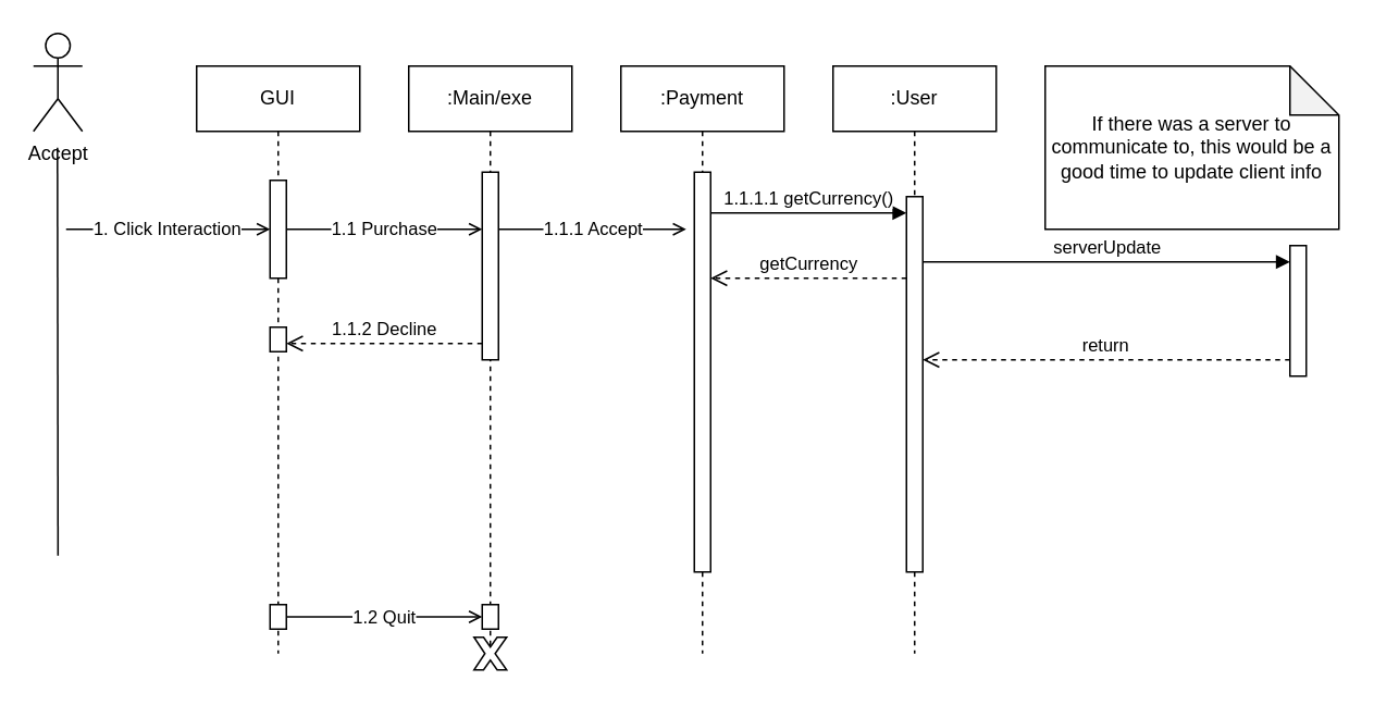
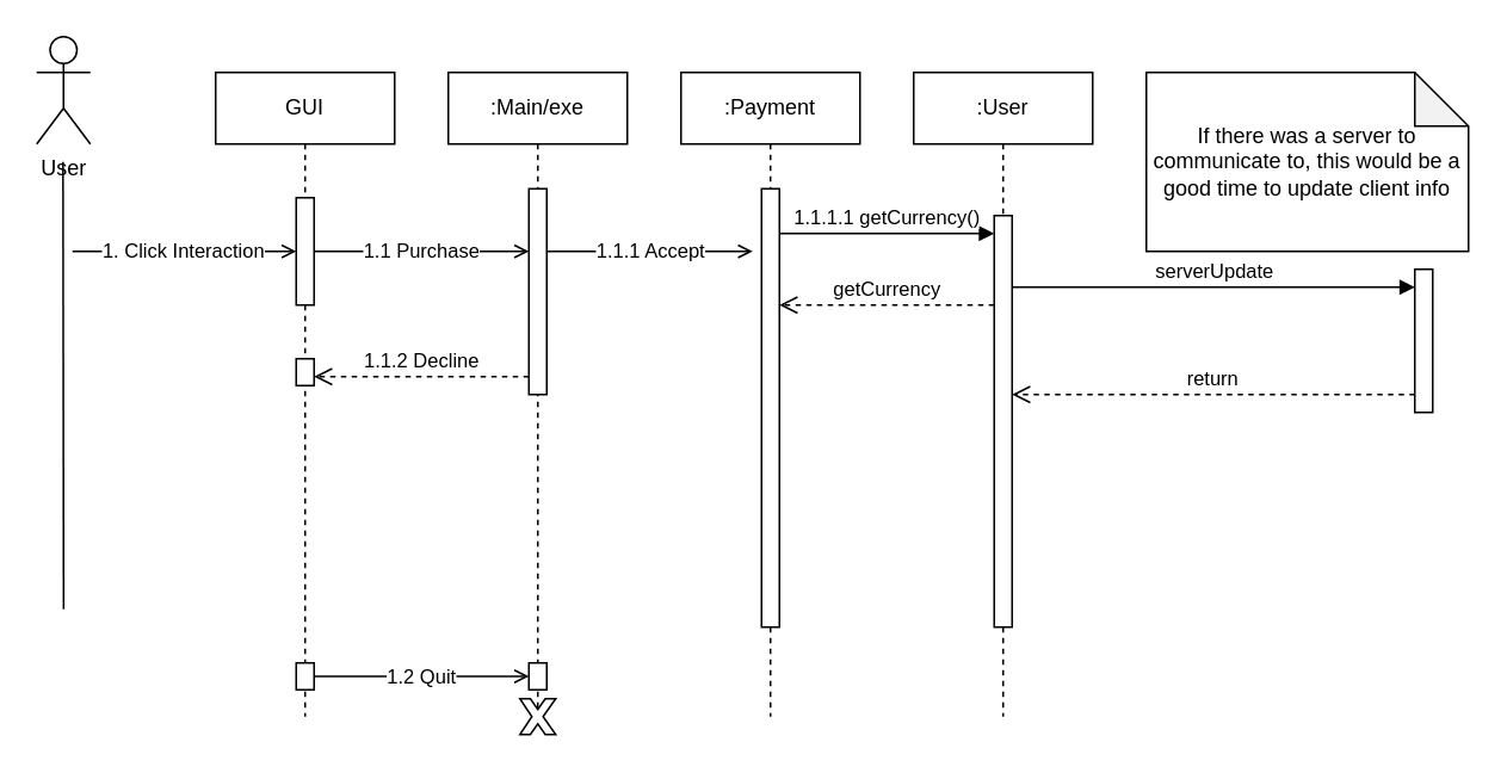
  <mxCell id="0" />
  <mxCell id="1" parent="0" />
  <mxCell id="2" value=":Payment" style="shape=umlLifeline;perimeter=lifelinePerimeter;whiteSpace=wrap;html=1;container=0;dropTarget=0;collapsible=0;recursiveResize=0;outlineConnect=0;portConstraint=eastwest;newEdgeStyle={&quot;edgeStyle&quot;:&quot;elbowEdgeStyle&quot;,&quot;elbow&quot;:&quot;vertical&quot;,&quot;curved&quot;:0,&quot;rounded&quot;:0};" parent="1" vertex="1"><mxGeometry x="380" y="40" width="100" height="360" as="geometry" /></mxCell>
  <mxCell id="3" value="" style="html=1;points=[];perimeter=orthogonalPerimeter;outlineConnect=0;targetShapes=umlLifeline;portConstraint=eastwest;newEdgeStyle={&quot;edgeStyle&quot;:&quot;elbowEdgeStyle&quot;,&quot;elbow&quot;:&quot;vertical&quot;,&quot;curved&quot;:0,&quot;rounded&quot;:0};" parent="2" vertex="1"><mxGeometry x="45" y="65" width="10" height="245" as="geometry" /></mxCell>
  <mxCell id="4" value=":User" style="shape=umlLifeline;perimeter=lifelinePerimeter;whiteSpace=wrap;html=1;container=0;dropTarget=0;collapsible=0;recursiveResize=0;outlineConnect=0;portConstraint=eastwest;newEdgeStyle={&quot;edgeStyle&quot;:&quot;elbowEdgeStyle&quot;,&quot;elbow&quot;:&quot;vertical&quot;,&quot;curved&quot;:0,&quot;rounded&quot;:0};" parent="1" vertex="1"><mxGeometry x="510" y="40" width="100" height="360" as="geometry" /></mxCell>
  <mxCell id="5" value="" style="html=1;points=[];perimeter=orthogonalPerimeter;outlineConnect=0;targetShapes=umlLifeline;portConstraint=eastwest;newEdgeStyle={&quot;edgeStyle&quot;:&quot;elbowEdgeStyle&quot;,&quot;elbow&quot;:&quot;vertical&quot;,&quot;curved&quot;:0,&quot;rounded&quot;:0};" parent="4" vertex="1"><mxGeometry x="45" y="80" width="10" height="230" as="geometry" /></mxCell>
  <mxCell id="6" value="1.1.1.1 getCurrency()" style="html=1;verticalAlign=bottom;endArrow=block;edgeStyle=elbowEdgeStyle;elbow=vertical;curved=0;rounded=0;" parent="1" edge="1"><mxGeometry relative="1" as="geometry"><mxPoint x="435" y="130" as="sourcePoint" /><Array as="points"><mxPoint x="460" y="130" /></Array><mxPoint x="555" y="130" as="targetPoint" /></mxGeometry></mxCell>
  <mxCell id="7" value="getCurrency" style="html=1;verticalAlign=bottom;endArrow=open;dashed=1;endSize=8;edgeStyle=elbowEdgeStyle;elbow=vertical;curved=0;rounded=0;" parent="1" edge="1"><mxGeometry relative="1" as="geometry"><mxPoint x="435" y="170" as="targetPoint" /><Array as="points"><mxPoint x="450" y="170" /></Array><mxPoint x="555" y="170" as="sourcePoint" /></mxGeometry></mxCell>
  <mxCell id="8" value="serverUpdate" style="html=1;verticalAlign=bottom;endArrow=block;edgeStyle=elbowEdgeStyle;elbow=vertical;curved=0;rounded=0;" parent="1" source="5" target="10" edge="1"><mxGeometry relative="1" as="geometry"><mxPoint x="580" y="160" as="sourcePoint" /><Array as="points"><mxPoint x="630" y="160" /><mxPoint x="530" y="100" /></Array><mxPoint x="900" y="100" as="targetPoint" /></mxGeometry></mxCell>
  <mxCell id="9" value="return" style="html=1;verticalAlign=bottom;endArrow=open;dashed=1;endSize=8;edgeStyle=elbowEdgeStyle;elbow=vertical;curved=0;rounded=0;" parent="1" source="10" target="5" edge="1"><mxGeometry relative="1" as="geometry"><mxPoint x="425" y="175" as="targetPoint" /><Array as="points"><mxPoint x="630" y="220" /><mxPoint x="690" y="180" /></Array></mxGeometry></mxCell>
  <mxCell id="10" value="" style="html=1;points=[];perimeter=orthogonalPerimeter;outlineConnect=0;targetShapes=umlLifeline;portConstraint=eastwest;newEdgeStyle={&quot;edgeStyle&quot;:&quot;elbowEdgeStyle&quot;,&quot;elbow&quot;:&quot;vertical&quot;,&quot;curved&quot;:0,&quot;rounded&quot;:0};" parent="1" vertex="1"><mxGeometry x="790" y="150" width="10" height="80" as="geometry" /></mxCell>
  <mxCell id="11" value="GUI" style="shape=umlLifeline;perimeter=lifelinePerimeter;whiteSpace=wrap;html=1;container=0;dropTarget=0;collapsible=0;recursiveResize=0;outlineConnect=0;portConstraint=eastwest;newEdgeStyle={&quot;edgeStyle&quot;:&quot;elbowEdgeStyle&quot;,&quot;elbow&quot;:&quot;vertical&quot;,&quot;curved&quot;:0,&quot;rounded&quot;:0};" parent="1" vertex="1"><mxGeometry y="40" width="100" height="360" as="geometry" x="120" /></mxCell>
  <mxCell id="12" value="" style="html=1;points=[];perimeter=orthogonalPerimeter;outlineConnect=0;targetShapes=umlLifeline;portConstraint=eastwest;newEdgeStyle={&quot;edgeStyle&quot;:&quot;elbowEdgeStyle&quot;,&quot;elbow&quot;:&quot;vertical&quot;,&quot;curved&quot;:0,&quot;rounded&quot;:0};" parent="11" vertex="1"><mxGeometry x="45" y="70" width="10" height="60" as="geometry" /></mxCell>
  <mxCell id="13" value="" style="html=1;points=[];perimeter=orthogonalPerimeter;outlineConnect=0;targetShapes=umlLifeline;portConstraint=eastwest;newEdgeStyle={&quot;edgeStyle&quot;:&quot;elbowEdgeStyle&quot;,&quot;elbow&quot;:&quot;vertical&quot;,&quot;curved&quot;:0,&quot;rounded&quot;:0};" vertex="1" parent="11"><mxGeometry x="45" y="160" width="10" height="15" as="geometry" /></mxCell>
  <mxCell id="14" value="" style="html=1;points=[];perimeter=orthogonalPerimeter;outlineConnect=0;targetShapes=umlLifeline;portConstraint=eastwest;newEdgeStyle={&quot;edgeStyle&quot;:&quot;elbowEdgeStyle&quot;,&quot;elbow&quot;:&quot;vertical&quot;,&quot;curved&quot;:0,&quot;rounded&quot;:0};" vertex="1" parent="11"><mxGeometry x="45" y="330" width="10" height="15" as="geometry" /></mxCell>
- <mxCell id="15" value="Accept" style="shape=umlActor;verticalLabelPosition=bottom;verticalAlign=top;html=1;outlineConnect=0;" parent="1" vertex="1"><mxGeometry x="20" y="20" width="30" height="60" as="geometry" /></mxCell>
+ <mxCell id="15" value="User" style="shape=umlActor;verticalLabelPosition=bottom;verticalAlign=top;html=1;outlineConnect=0;" parent="1" vertex="1"><mxGeometry x="20" y="20" width="30" height="60" as="geometry" /></mxCell>
  <mxCell id="16" value="" style="endArrow=none;html=1;rounded=0;" parent="1" edge="1"><mxGeometry width="50" height="50" relative="1" as="geometry"><mxPoint x="34.71" y="90" as="sourcePoint" /><mxPoint x="35.05" y="340" as="targetPoint" /></mxGeometry></mxCell>
  <mxCell id="17" value="1. Click Interaction" style="endArrow=open;html=1;rounded=0;endFill=0;" edge="1" parent="1" target="12"><mxGeometry x="-0.002" width="50" height="50" relative="1" as="geometry"><mxPoint x="40" y="140" as="sourcePoint" /><mxPoint x="140" y="120" as="targetPoint" /><mxPoint as="offset" /></mxGeometry></mxCell>
  <mxCell id="18" value=":Main/exe" style="shape=umlLifeline;perimeter=lifelinePerimeter;whiteSpace=wrap;html=1;container=0;dropTarget=0;collapsible=0;recursiveResize=0;outlineConnect=0;portConstraint=eastwest;newEdgeStyle={&quot;edgeStyle&quot;:&quot;elbowEdgeStyle&quot;,&quot;elbow&quot;:&quot;vertical&quot;,&quot;curved&quot;:0,&quot;rounded&quot;:0};" vertex="1" parent="1"><mxGeometry x="250" y="40" width="100" height="360" as="geometry" /></mxCell>
  <mxCell id="19" value="" style="html=1;points=[];perimeter=orthogonalPerimeter;outlineConnect=0;targetShapes=umlLifeline;portConstraint=eastwest;newEdgeStyle={&quot;edgeStyle&quot;:&quot;elbowEdgeStyle&quot;,&quot;elbow&quot;:&quot;vertical&quot;,&quot;curved&quot;:0,&quot;rounded&quot;:0};" vertex="1" parent="18"><mxGeometry x="45" y="65" width="10" height="115" as="geometry" /></mxCell>
  <mxCell id="20" value="" style="html=1;points=[];perimeter=orthogonalPerimeter;outlineConnect=0;targetShapes=umlLifeline;portConstraint=eastwest;newEdgeStyle={&quot;edgeStyle&quot;:&quot;elbowEdgeStyle&quot;,&quot;elbow&quot;:&quot;vertical&quot;,&quot;curved&quot;:0,&quot;rounded&quot;:0};" vertex="1" parent="18"><mxGeometry x="45" y="330" width="10" height="15" as="geometry" /></mxCell>
  <mxCell id="21" value="1.1 Purchase" style="endArrow=open;html=1;rounded=0;endFill=0;" edge="1" parent="1"><mxGeometry width="50" height="50" relative="1" as="geometry"><mxPoint x="175" y="140" as="sourcePoint" /><mxPoint x="295" y="140" as="targetPoint" /></mxGeometry></mxCell>
  <mxCell id="22" value="1.1.1 Accept" style="endArrow=open;html=1;rounded=0;endFill=0;" edge="1" parent="1"><mxGeometry width="50" height="50" relative="1" as="geometry"><mxPoint x="305" y="140" as="sourcePoint" /><mxPoint x="420" y="140" as="targetPoint" /></mxGeometry></mxCell>
  <mxCell id="23" value="If there was a server to communicate to, this would be a good time to update client info" style="shape=note;whiteSpace=wrap;html=1;backgroundOutline=1;darkOpacity=0.05;" vertex="1" parent="1"><mxGeometry x="640" y="40" width="180" height="100" as="geometry" /></mxCell>
  <mxCell id="24" value="1.1.2 Decline" style="html=1;verticalAlign=bottom;endArrow=open;dashed=1;endSize=8;edgeStyle=elbowEdgeStyle;elbow=vertical;curved=0;rounded=0;" edge="1" parent="1" source="19" target="13"><mxGeometry relative="1" as="geometry"><mxPoint x="170.024" y="210" as="targetPoint" /><Array as="points"><mxPoint x="195" y="210" /></Array><mxPoint x="299.5" y="210" as="sourcePoint" /></mxGeometry></mxCell>
  <mxCell id="25" value="" style="verticalLabelPosition=bottom;verticalAlign=top;html=1;shape=mxgraph.basic.x" vertex="1" parent="1"><mxGeometry x="290" y="390" width="20" height="20" as="geometry" /></mxCell>
  <mxCell id="26" value="1.2 Quit" style="endArrow=open;html=1;rounded=0;endFill=0;" edge="1" parent="1" source="14" target="20"><mxGeometry width="50" height="50" relative="1" as="geometry"><mxPoint x="170" y="380" as="sourcePoint" /><mxPoint x="290" y="380" as="targetPoint" /></mxGeometry></mxCell>
